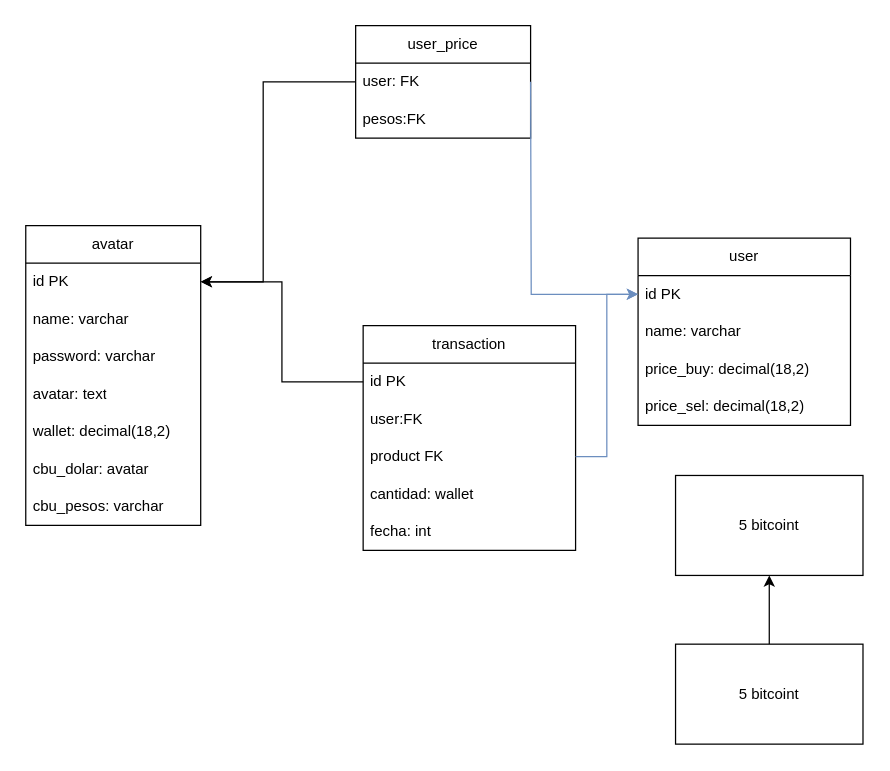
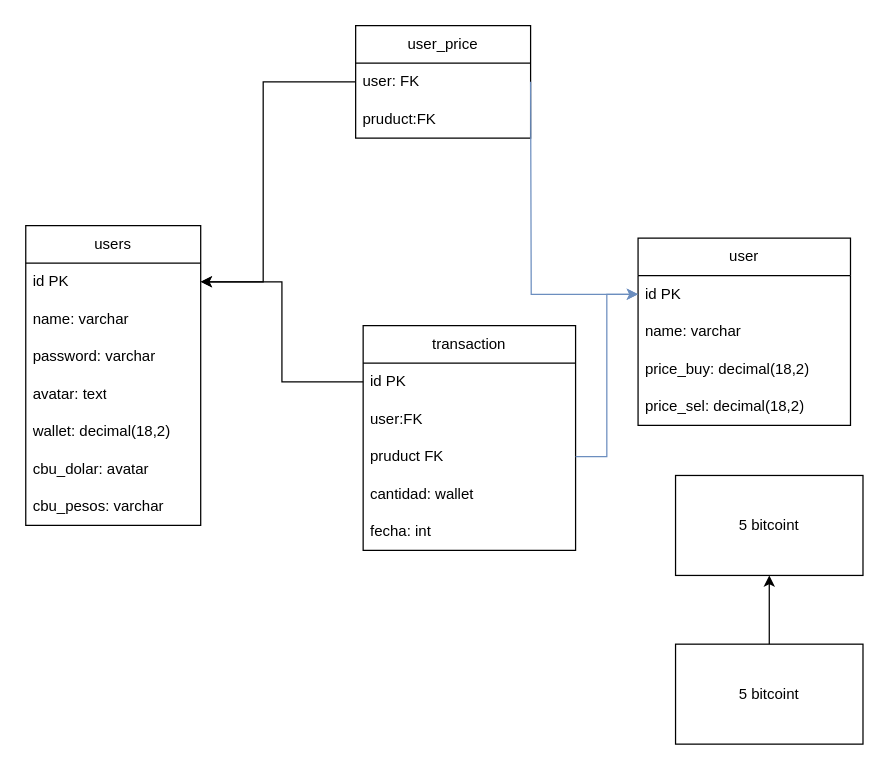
  <mxCell id="0" />
  <mxCell id="1" parent="0" />
- <mxCell id="2" value="avatar" style="swimlane;fontStyle=0;childLayout=stackLayout;horizontal=1;startSize=30;horizontalStack=0;resizeParent=1;resizeParentMax=0;resizeLast=0;collapsible=1;marginBottom=0;whiteSpace=wrap;html=1;" vertex="1" parent="1"><mxGeometry x="20" y="180" width="140" height="240" as="geometry" /></mxCell>
+ <mxCell id="2" value="users" style="swimlane;fontStyle=0;childLayout=stackLayout;horizontal=1;startSize=30;horizontalStack=0;resizeParent=1;resizeParentMax=0;resizeLast=0;collapsible=1;marginBottom=0;whiteSpace=wrap;html=1;" vertex="1" parent="1"><mxGeometry x="20" y="180" width="140" height="240" as="geometry" /></mxCell>
  <mxCell id="3" value="id PK" style="text;strokeColor=none;fillColor=none;align=left;verticalAlign=middle;spacingLeft=4;spacingRight=4;overflow=hidden;points=[[0,0.5],[1,0.5]];portConstraint=eastwest;rotatable=0;whiteSpace=wrap;html=1;" vertex="1" parent="2"><mxGeometry y="30" width="140" height="30" as="geometry" /></mxCell>
  <mxCell id="4" value="name: varchar&amp;nbsp;" style="text;strokeColor=none;fillColor=none;align=left;verticalAlign=middle;spacingLeft=4;spacingRight=4;overflow=hidden;points=[[0,0.5],[1,0.5]];portConstraint=eastwest;rotatable=0;whiteSpace=wrap;html=1;" vertex="1" parent="2"><mxGeometry y="60" width="140" height="30" as="geometry" /></mxCell>
  <mxCell id="5" value="password: varchar" style="text;strokeColor=none;fillColor=none;align=left;verticalAlign=middle;spacingLeft=4;spacingRight=4;overflow=hidden;points=[[0,0.5],[1,0.5]];portConstraint=eastwest;rotatable=0;whiteSpace=wrap;html=1;" vertex="1" parent="2"><mxGeometry y="90" width="140" height="30" as="geometry" /></mxCell>
  <mxCell id="6" value="avatar: text" style="text;strokeColor=none;fillColor=none;align=left;verticalAlign=middle;spacingLeft=4;spacingRight=4;overflow=hidden;points=[[0,0.5],[1,0.5]];portConstraint=eastwest;rotatable=0;whiteSpace=wrap;html=1;" vertex="1" parent="2"><mxGeometry y="120" width="140" height="30" as="geometry" /></mxCell>
  <mxCell id="7" value="wallet: decimal(18,2)" style="text;strokeColor=none;fillColor=none;align=left;verticalAlign=middle;spacingLeft=4;spacingRight=4;overflow=hidden;points=[[0,0.5],[1,0.5]];portConstraint=eastwest;rotatable=0;whiteSpace=wrap;html=1;" vertex="1" parent="2"><mxGeometry y="150" width="140" height="30" as="geometry" /></mxCell>
  <mxCell id="8" value="cbu_dolar: avatar" style="text;strokeColor=none;fillColor=none;align=left;verticalAlign=middle;spacingLeft=4;spacingRight=4;overflow=hidden;points=[[0,0.5],[1,0.5]];portConstraint=eastwest;rotatable=0;whiteSpace=wrap;html=1;" vertex="1" parent="2"><mxGeometry y="180" width="140" height="30" as="geometry" /></mxCell>
  <mxCell id="9" value="cbu_pesos: varchar" style="text;strokeColor=none;fillColor=none;align=left;verticalAlign=middle;spacingLeft=4;spacingRight=4;overflow=hidden;points=[[0,0.5],[1,0.5]];portConstraint=eastwest;rotatable=0;whiteSpace=wrap;html=1;" vertex="1" parent="2"><mxGeometry y="210" width="140" height="30" as="geometry" /></mxCell>
  <mxCell id="10" value="user" style="swimlane;fontStyle=0;childLayout=stackLayout;horizontal=1;startSize=30;horizontalStack=0;resizeParent=1;resizeParentMax=0;resizeLast=0;collapsible=1;marginBottom=0;whiteSpace=wrap;html=1;" vertex="1" parent="1"><mxGeometry x="510" y="190" width="170" height="150" as="geometry" /></mxCell>
  <mxCell id="11" value="id PK" style="text;strokeColor=none;fillColor=none;align=left;verticalAlign=middle;spacingLeft=4;spacingRight=4;overflow=hidden;points=[[0,0.5],[1,0.5]];portConstraint=eastwest;rotatable=0;whiteSpace=wrap;html=1;" vertex="1" parent="10"><mxGeometry y="30" width="170" height="30" as="geometry" /></mxCell>
  <mxCell id="12" value="name: varchar&amp;nbsp;" style="text;strokeColor=none;fillColor=none;align=left;verticalAlign=middle;spacingLeft=4;spacingRight=4;overflow=hidden;points=[[0,0.5],[1,0.5]];portConstraint=eastwest;rotatable=0;whiteSpace=wrap;html=1;" vertex="1" parent="10"><mxGeometry y="60" width="170" height="30" as="geometry" /></mxCell>
  <mxCell id="13" value="price_buy: decimal(18,2)" style="text;strokeColor=none;fillColor=none;align=left;verticalAlign=middle;spacingLeft=4;spacingRight=4;overflow=hidden;points=[[0,0.5],[1,0.5]];portConstraint=eastwest;rotatable=0;whiteSpace=wrap;html=1;" vertex="1" parent="10"><mxGeometry y="90" width="170" height="30" as="geometry" /></mxCell>
  <mxCell id="14" value="price_sel: decimal(18,2)" style="text;strokeColor=none;fillColor=none;align=left;verticalAlign=middle;spacingLeft=4;spacingRight=4;overflow=hidden;points=[[0,0.5],[1,0.5]];portConstraint=eastwest;rotatable=0;whiteSpace=wrap;html=1;" vertex="1" parent="10"><mxGeometry y="120" width="170" height="30" as="geometry" /></mxCell>
  <mxCell id="15" value="transaction" style="swimlane;fontStyle=0;childLayout=stackLayout;horizontal=1;startSize=30;horizontalStack=0;resizeParent=1;resizeParentMax=0;resizeLast=0;collapsible=1;marginBottom=0;whiteSpace=wrap;html=1;" vertex="1" parent="1"><mxGeometry x="290" y="260" width="170" height="180" as="geometry" /></mxCell>
  <mxCell id="16" value="id PK" style="text;strokeColor=none;fillColor=none;align=left;verticalAlign=middle;spacingLeft=4;spacingRight=4;overflow=hidden;points=[[0,0.5],[1,0.5]];portConstraint=eastwest;rotatable=0;whiteSpace=wrap;html=1;" vertex="1" parent="15"><mxGeometry y="30" width="170" height="30" as="geometry" /></mxCell>
  <mxCell id="17" value="user:FK" style="text;strokeColor=none;fillColor=none;align=left;verticalAlign=middle;spacingLeft=4;spacingRight=4;overflow=hidden;points=[[0,0.5],[1,0.5]];portConstraint=eastwest;rotatable=0;whiteSpace=wrap;html=1;" vertex="1" parent="15"><mxGeometry y="60" width="170" height="30" as="geometry" /></mxCell>
- <mxCell id="18" value="product FK" style="text;strokeColor=none;fillColor=none;align=left;verticalAlign=middle;spacingLeft=4;spacingRight=4;overflow=hidden;points=[[0,0.5],[1,0.5]];portConstraint=eastwest;rotatable=0;whiteSpace=wrap;html=1;" vertex="1" parent="15"><mxGeometry y="90" width="170" height="30" as="geometry" /></mxCell>
+ <mxCell id="18" value="pruduct FK" style="text;strokeColor=none;fillColor=none;align=left;verticalAlign=middle;spacingLeft=4;spacingRight=4;overflow=hidden;points=[[0,0.5],[1,0.5]];portConstraint=eastwest;rotatable=0;whiteSpace=wrap;html=1;" vertex="1" parent="15"><mxGeometry y="90" width="170" height="30" as="geometry" /></mxCell>
  <mxCell id="19" value="cantidad: wallet" style="text;strokeColor=none;fillColor=none;align=left;verticalAlign=middle;spacingLeft=4;spacingRight=4;overflow=hidden;points=[[0,0.5],[1,0.5]];portConstraint=eastwest;rotatable=0;whiteSpace=wrap;html=1;" vertex="1" parent="15"><mxGeometry y="120" width="170" height="30" as="geometry" /></mxCell>
  <mxCell id="20" value="fecha: int" style="text;strokeColor=none;fillColor=none;align=left;verticalAlign=middle;spacingLeft=4;spacingRight=4;overflow=hidden;points=[[0,0.5],[1,0.5]];portConstraint=eastwest;rotatable=0;whiteSpace=wrap;html=1;" vertex="1" parent="15"><mxGeometry y="150" width="170" height="30" as="geometry" /></mxCell>
  <mxCell id="21" style="edgeStyle=orthogonalEdgeStyle;rounded=0;orthogonalLoop=1;jettySize=auto;html=1;entryX=0;entryY=0.5;entryDx=0;entryDy=0;fillColor=#dae8fc;strokeColor=#6c8ebf;" edge="1" parent="1" source="18" target="11"><mxGeometry relative="1" as="geometry" /></mxCell>
  <mxCell id="22" value="user_price" style="swimlane;fontStyle=0;childLayout=stackLayout;horizontal=1;startSize=30;horizontalStack=0;resizeParent=1;resizeParentMax=0;resizeLast=0;collapsible=1;marginBottom=0;whiteSpace=wrap;html=1;" vertex="1" parent="1"><mxGeometry x="284" y="20" width="140" height="90" as="geometry" /></mxCell>
  <mxCell id="23" value="user: FK" style="text;strokeColor=none;fillColor=none;align=left;verticalAlign=middle;spacingLeft=4;spacingRight=4;overflow=hidden;points=[[0,0.5],[1,0.5]];portConstraint=eastwest;rotatable=0;whiteSpace=wrap;html=1;" vertex="1" parent="22"><mxGeometry y="30" width="140" height="30" as="geometry" /></mxCell>
- <mxCell id="24" value="pesos:FK" style="text;strokeColor=none;fillColor=none;align=left;verticalAlign=middle;spacingLeft=4;spacingRight=4;overflow=hidden;points=[[0,0.5],[1,0.5]];portConstraint=eastwest;rotatable=0;whiteSpace=wrap;html=1;" vertex="1" parent="22"><mxGeometry y="60" width="140" height="30" as="geometry" /></mxCell>
+ <mxCell id="24" value="pruduct:FK" style="text;strokeColor=none;fillColor=none;align=left;verticalAlign=middle;spacingLeft=4;spacingRight=4;overflow=hidden;points=[[0,0.5],[1,0.5]];portConstraint=eastwest;rotatable=0;whiteSpace=wrap;html=1;" vertex="1" parent="22"><mxGeometry y="60" width="140" height="30" as="geometry" /></mxCell>
  <mxCell id="25" style="edgeStyle=orthogonalEdgeStyle;rounded=0;orthogonalLoop=1;jettySize=auto;html=1;" edge="1" parent="1" target="3"><mxGeometry relative="1" as="geometry"><mxPoint x="284" y="65" as="sourcePoint" /><Array as="points"><mxPoint x="210" y="65" /><mxPoint x="210" y="225" /></Array></mxGeometry></mxCell>
  <mxCell id="26" style="edgeStyle=orthogonalEdgeStyle;rounded=0;orthogonalLoop=1;jettySize=auto;html=1;fillColor=#dae8fc;strokeColor=#6c8ebf;" edge="1" parent="1" target="11"><mxGeometry relative="1" as="geometry"><mxPoint x="424" y="65" as="sourcePoint" /></mxGeometry></mxCell>
  <mxCell id="27" style="edgeStyle=orthogonalEdgeStyle;rounded=0;orthogonalLoop=1;jettySize=auto;html=1;entryX=1;entryY=0.5;entryDx=0;entryDy=0;" edge="1" parent="1" source="16" target="3"><mxGeometry relative="1" as="geometry" /></mxCell>
  <mxCell id="28" value="5 bitcoint" style="rounded=0;whiteSpace=wrap;html=1;" vertex="1" parent="1"><mxGeometry x="540" y="380" width="150" height="80" as="geometry" /></mxCell>
  <mxCell id="29" style="edgeStyle=orthogonalEdgeStyle;rounded=0;orthogonalLoop=1;jettySize=auto;html=1;entryX=0.5;entryY=1;entryDx=0;entryDy=0;" edge="1" parent="1" source="30" target="28"><mxGeometry relative="1" as="geometry" /></mxCell>
  <mxCell id="30" value="5 bitcoint" style="rounded=0;whiteSpace=wrap;html=1;" vertex="1" parent="1"><mxGeometry x="540" y="515" width="150" height="80" as="geometry" /></mxCell>
